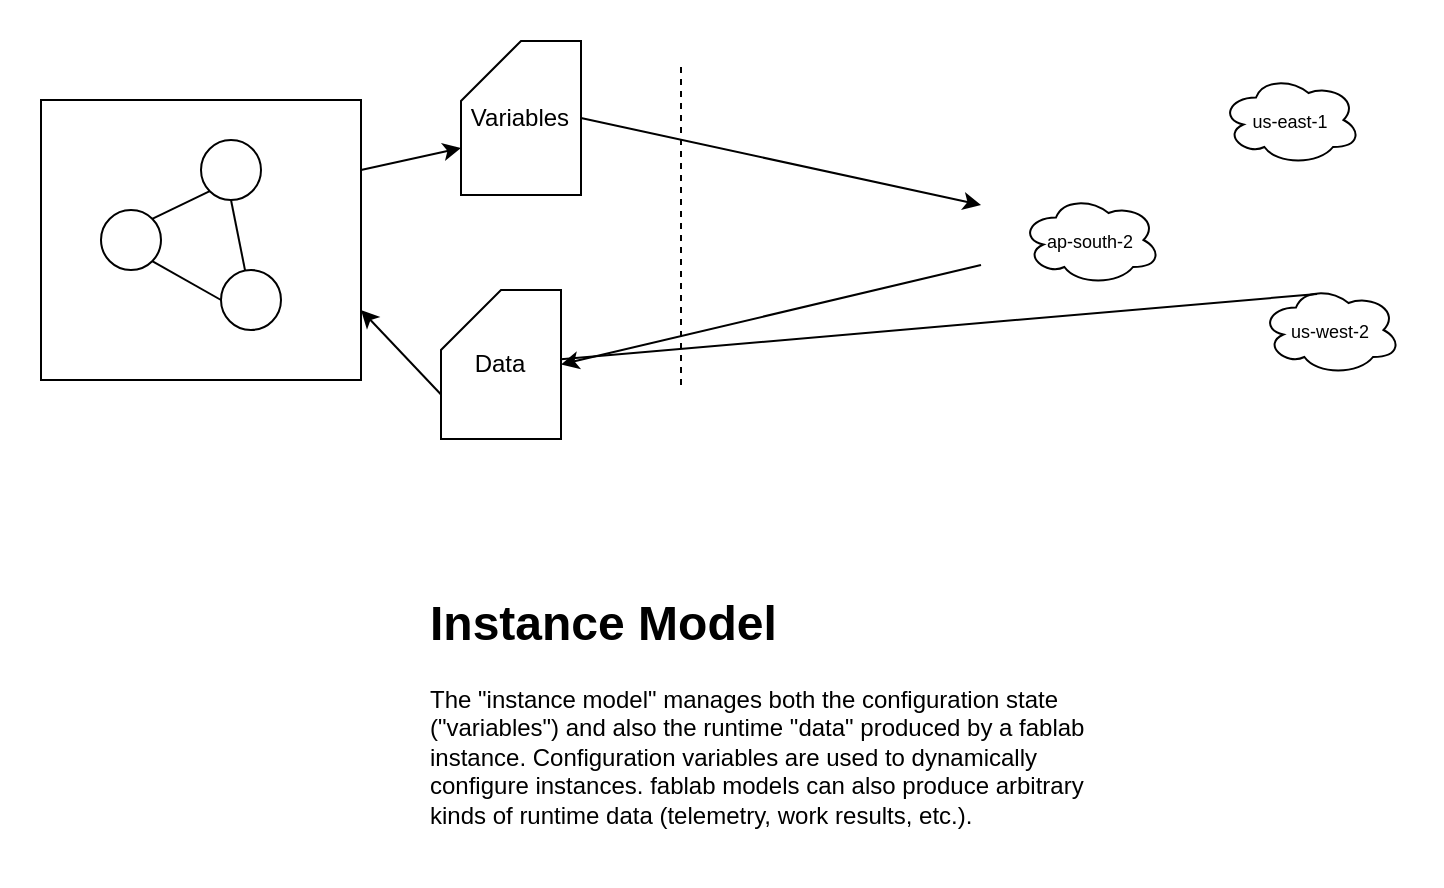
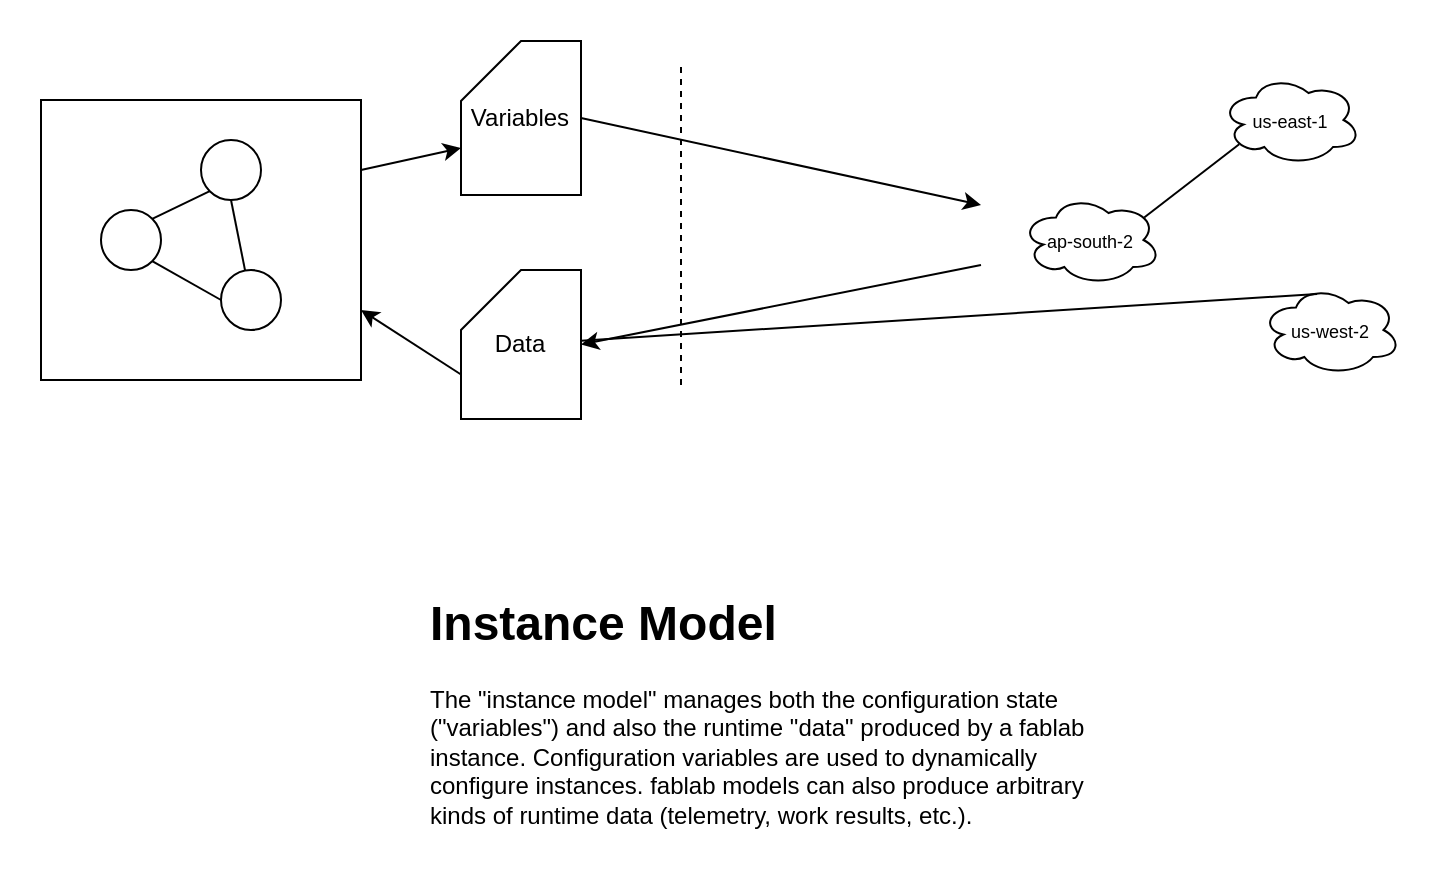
  <mxCell id="0" />
  <mxCell id="1" parent="0" />
  <mxCell id="2" value="" style="endArrow=none;dashed=1;html=1;" parent="1" edge="1"><mxGeometry width="50" height="50" relative="1" as="geometry"><mxPoint x="340" y="192" as="sourcePoint" /><mxPoint x="340" y="32" as="targetPoint" /></mxGeometry></mxCell>
  <mxCell id="3" value="" style="rounded=0;whiteSpace=wrap;html=1;fillColor=none;" parent="1" vertex="1"><mxGeometry x="20" y="49.5" width="160" height="140" as="geometry" /></mxCell>
  <mxCell id="4" value="" style="ellipse;whiteSpace=wrap;html=1;aspect=fixed;fillColor=none;" parent="1" vertex="1"><mxGeometry x="100" y="69.5" width="30" height="30" as="geometry" /></mxCell>
  <mxCell id="5" value="" style="ellipse;whiteSpace=wrap;html=1;aspect=fixed;fillColor=none;" parent="1" vertex="1"><mxGeometry x="50" y="104.5" width="30" height="30" as="geometry" /></mxCell>
  <mxCell id="6" value="" style="ellipse;whiteSpace=wrap;html=1;aspect=fixed;fillColor=none;" parent="1" vertex="1"><mxGeometry x="110" y="134.5" width="30" height="30" as="geometry" /></mxCell>
  <mxCell id="7" value="" style="endArrow=none;html=1;entryX=0;entryY=1;entryDx=0;entryDy=0;exitX=1;exitY=0;exitDx=0;exitDy=0;" parent="1" source="5" target="4" edge="1"><mxGeometry width="50" height="50" relative="1" as="geometry"><mxPoint x="60" y="239.5" as="sourcePoint" /><mxPoint x="110" y="189.5" as="targetPoint" /></mxGeometry></mxCell>
  <mxCell id="8" value="" style="endArrow=none;html=1;entryX=1;entryY=1;entryDx=0;entryDy=0;exitX=0;exitY=0.5;exitDx=0;exitDy=0;" parent="1" source="6" target="5" edge="1"><mxGeometry width="50" height="50" relative="1" as="geometry"><mxPoint x="70" y="329.5" as="sourcePoint" /><mxPoint x="120" y="279.5" as="targetPoint" /></mxGeometry></mxCell>
  <mxCell id="9" value="" style="endArrow=none;html=1;entryX=0.5;entryY=1;entryDx=0;entryDy=0;" parent="1" source="6" target="4" edge="1"><mxGeometry width="50" height="50" relative="1" as="geometry"><mxPoint x="100" y="299.5" as="sourcePoint" /><mxPoint x="150" y="249.5" as="targetPoint" /></mxGeometry></mxCell>
  <mxCell id="10" value="&lt;font style=&quot;font-size: 9px&quot;&gt;us-east-1&lt;/font&gt;" style="ellipse;shape=cloud;whiteSpace=wrap;html=1;fillColor=none;" parent="1" vertex="1"><mxGeometry x="610" y="37" width="70" height="45" as="geometry" /></mxCell>
  <mxCell id="11" value="&lt;font style=&quot;font-size: 9px&quot;&gt;ap-south-2&lt;/font&gt;" style="ellipse;shape=cloud;whiteSpace=wrap;html=1;fillColor=none;" parent="1" vertex="1"><mxGeometry x="510" y="97" width="70" height="45" as="geometry" /></mxCell>
  <mxCell id="12" value="&lt;font style=&quot;font-size: 9px&quot;&gt;us-west-2&lt;/font&gt;" style="ellipse;shape=cloud;whiteSpace=wrap;html=1;fillColor=none;" parent="1" vertex="1"><mxGeometry x="630" y="142" width="70" height="45" as="geometry" /></mxCell>
+ <mxCell id="13" value="" style="endArrow=none;html=1;entryX=0.13;entryY=0.77;entryDx=0;entryDy=0;entryPerimeter=0;exitX=0.88;exitY=0.25;exitDx=0;exitDy=0;exitPerimeter=0;" parent="1" source="11" target="10" edge="1"><mxGeometry width="50" height="50" relative="1" as="geometry"><mxPoint x="540" y="272" as="sourcePoint" /><mxPoint x="590" y="222" as="targetPoint" /></mxGeometry></mxCell>
  <mxCell id="14" value="" style="endArrow=none;html=1;strokeColor=#000000;exitX=0.4;exitY=0.1;exitDx=0;exitDy=0;exitPerimeter=0;" parent="1" source="12" target="18" edge="1"><mxGeometry width="50" height="50" relative="1" as="geometry"><mxPoint x="460" y="302" as="sourcePoint" /><mxPoint x="510" y="252" as="targetPoint" /></mxGeometry></mxCell>
  <mxCell id="15" value="&lt;h1&gt;Instance Model&lt;/h1&gt;&lt;p&gt;The &quot;instance model&quot; manages both the configuration state (&quot;variables&quot;) and also the runtime &quot;data&quot; produced by a fablab instance. Configuration variables are used to dynamically configure instances. fablab models can also produce arbitrary kinds of runtime data (telemetry, work results, etc.).&lt;/p&gt;" style="text;html=1;strokeColor=none;fillColor=none;spacing=5;spacingTop=-20;whiteSpace=wrap;overflow=hidden;rounded=0;" parent="1" vertex="1"><mxGeometry x="210" y="292" width="360" height="130" as="geometry" /></mxCell>
  <mxCell id="16" value="Variables" style="shape=card;whiteSpace=wrap;html=1;align=center;" vertex="1" parent="1"><mxGeometry x="230" y="20" width="60" height="77" as="geometry" /></mxCell>
  <mxCell id="17" value="" style="endArrow=classic;html=1;exitX=1;exitY=0.5;exitDx=0;exitDy=0;exitPerimeter=0;" edge="1" parent="1" source="16"><mxGeometry width="50" height="50" relative="1" as="geometry"><mxPoint x="370" y="132" as="sourcePoint" /><mxPoint x="490" y="102" as="targetPoint" /></mxGeometry></mxCell>
- <mxCell id="18" value="Data" style="shape=card;whiteSpace=wrap;html=1;align=center;" vertex="1" parent="1"><mxGeometry x="220" y="144.5" width="60" height="74.5" as="geometry" /></mxCell>
+ <mxCell id="18" value="Data" style="shape=card;whiteSpace=wrap;html=1;align=center;" vertex="1" parent="1"><mxGeometry x="230" y="134.5" width="60" height="74.5" as="geometry" /></mxCell>
  <mxCell id="19" value="" style="endArrow=classic;html=1;entryX=1;entryY=0.5;entryDx=0;entryDy=0;entryPerimeter=0;" edge="1" parent="1" target="18"><mxGeometry width="50" height="50" relative="1" as="geometry"><mxPoint x="490" y="132" as="sourcePoint" /><mxPoint x="520" y="192" as="targetPoint" /></mxGeometry></mxCell>
  <mxCell id="20" value="" style="endArrow=classic;html=1;exitX=1;exitY=0.25;exitDx=0;exitDy=0;entryX=0;entryY=0;entryDx=0;entryDy=53.5;entryPerimeter=0;" edge="1" parent="1" source="3" target="16"><mxGeometry width="50" height="50" relative="1" as="geometry"><mxPoint x="130" y="282" as="sourcePoint" /><mxPoint x="180" y="232" as="targetPoint" /></mxGeometry></mxCell>
  <mxCell id="21" value="" style="endArrow=classic;html=1;entryX=1;entryY=0.75;entryDx=0;entryDy=0;exitX=0;exitY=0;exitDx=0;exitDy=52.25;exitPerimeter=0;" edge="1" parent="1" source="18" target="3"><mxGeometry width="50" height="50" relative="1" as="geometry"><mxPoint x="150" y="272" as="sourcePoint" /><mxPoint x="200" y="222" as="targetPoint" /></mxGeometry></mxCell>
